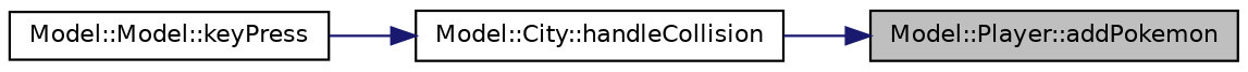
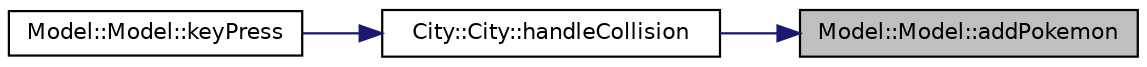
  digraph {
    rankdir=RL
    node [color=black fillcolor=white fontname=Helvetica fontsize=10 shape=record style=filled]
    edge [color=midnightblue dir=back fontname=Helvetica fontsize=10 labelfontname=Helvetica labelfontsize=10 style=solid]
-   n1 [fillcolor=grey75 fontcolor=black height=0.2 label="Model::Player::addPokemon" width=0.4]
-   n2 [height=0.2 label="Model::City::handleCollision" width=0.4]
+   n1 [fillcolor=grey75 fontcolor=black height=0.2 label="Model::Model::addPokemon" width=0.4]
+   n2 [height=0.2 label="City::City::handleCollision" width=0.4]
    n3 [height=0.2 label="Model::Model::keyPress" width=0.4]
    n1 -> n2
    n2 -> n3
  }
